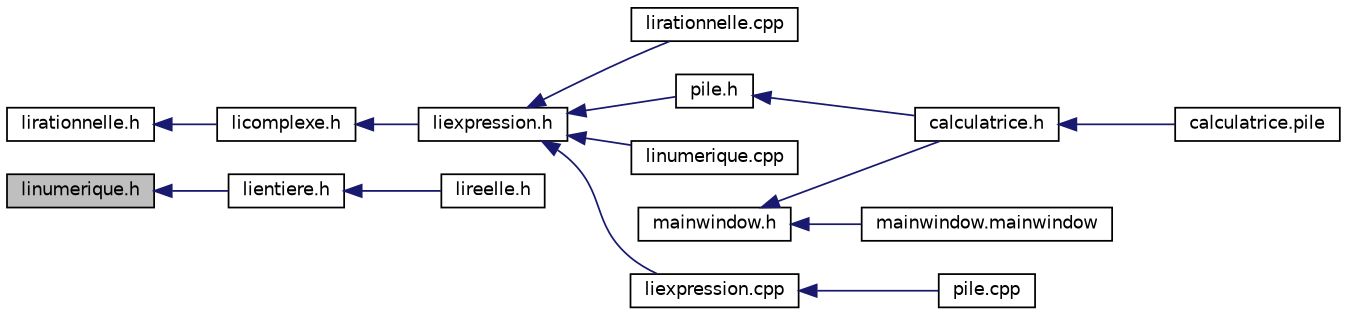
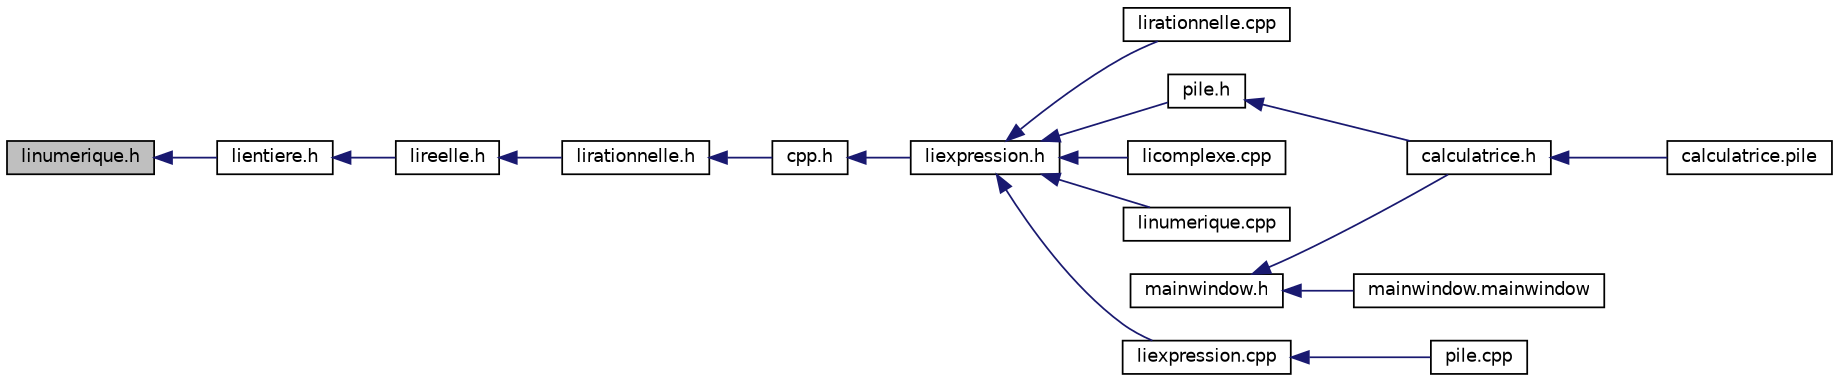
  digraph {
    rankdir=LR
    node [color=black fillcolor=white fontname=Helvetica fontsize=10 shape=record style=filled]
    edge [color=midnightblue dir=back fontname=Helvetica fontsize=10 labelfontname=Helvetica labelfontsize=10 style=solid]
    n1 [fillcolor=grey75 fontcolor=black height=0.2 label="linumerique.h" width=0.4]
    n2 [height=0.2 label="lientiere.h" width=0.4]
    n3 [height=0.2 label="lireelle.h" width=0.4]
    n4 [height=0.2 label="lirationnelle.h" width=0.4]
-   n5 [height=0.2 label="licomplexe.h" width=0.4]
+   n5 [height=0.2 label="cpp.h" width=0.4]
    n6 [height=0.2 label="liexpression.h" width=0.4]
    n7 [height=0.2 label="pile.h" width=0.4]
+   n8 [height=0.2 label="licomplexe.cpp" width=0.4]
    n9 [height=0.2 label="linumerique.cpp" width=0.4]
    n10 [height=0.2 label="liexpression.cpp" width=0.4]
    n11 [height=0.2 label="lirationnelle.cpp" width=0.4]
    n12 [height=0.2 label="calculatrice.h" width=0.4]
    n13 [height=0.2 label="pile.cpp" width=0.4]
    n14 [height=0.2 label="calculatrice.pile" width=0.4]
    n15 [height=0.2 label="mainwindow.h" width=0.4]
    n16 [height=0.2 label="mainwindow.mainwindow" width=0.4]
    n1 -> n2
    n2 -> n3
+   n3 -> n4
    n4 -> n5
    n5 -> n6
    n6 -> n7
+   n6 -> n8
    n6 -> n9
    n6 -> n10
    n6 -> n11
    n7 -> n12
    n10 -> n13
    n12 -> n14
    n15 -> n12
    n15 -> n16
  }
